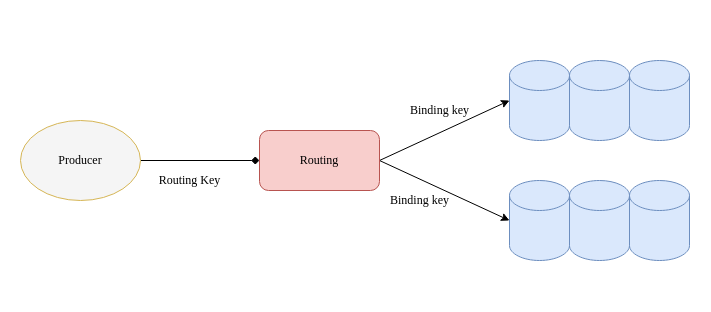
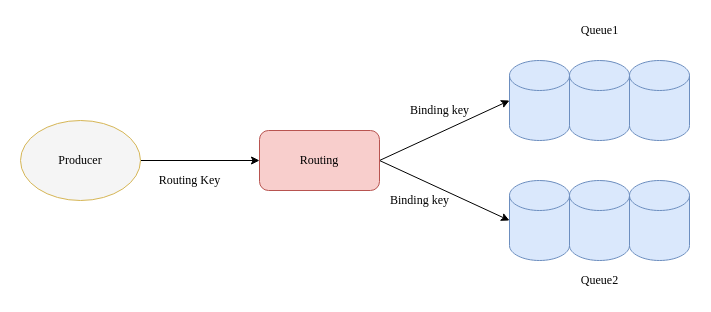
  <mxCell id="0" />
  <mxCell id="1" parent="0" />
- <mxCell id="2" style="edgeStyle=none;html=1;exitX=1;exitY=0.5;exitDx=0;exitDy=0;entryX=0;entryY=0.5;entryDx=0;entryDy=0;fontFamily=Comic Sans MS;endArrow=diamond;" edge="1" parent="1" source="3" target="6"><mxGeometry relative="1" as="geometry" /></mxCell>
+ <mxCell id="2" style="edgeStyle=none;html=1;exitX=1;exitY=0.5;exitDx=0;exitDy=0;entryX=0;entryY=0.5;entryDx=0;entryDy=0;fontFamily=Comic Sans MS;" edge="1" parent="1" source="3" target="6"><mxGeometry relative="1" as="geometry" /></mxCell>
  <mxCell id="3" value="Producer" style="ellipse;whiteSpace=wrap;html=1;fillColor=#f5f5f5;strokeColor=#d6b656;fontFamily=Comic Sans MS;" vertex="1" parent="1"><mxGeometry x="20" y="120" width="120" height="80" as="geometry" /></mxCell>
  <mxCell id="4" style="edgeStyle=none;html=1;exitX=1;exitY=0.5;exitDx=0;exitDy=0;entryX=0;entryY=0.5;entryDx=0;entryDy=0;entryPerimeter=0;fontFamily=Comic Sans MS;" edge="1" parent="1" source="6" target="7"><mxGeometry relative="1" as="geometry" /></mxCell>
  <mxCell id="5" style="edgeStyle=none;html=1;exitX=1;exitY=0.5;exitDx=0;exitDy=0;entryX=0;entryY=0.5;entryDx=0;entryDy=0;entryPerimeter=0;fontFamily=Comic Sans MS;" edge="1" parent="1" source="6" target="10"><mxGeometry relative="1" as="geometry" /></mxCell>
  <mxCell id="6" value="Routing" style="rounded=1;whiteSpace=wrap;html=1;fontFamily=Comic Sans MS;fillColor=#f8cecc;strokeColor=#b85450;" vertex="1" parent="1"><mxGeometry x="259" y="130" width="120" height="60" as="geometry" /></mxCell>
  <mxCell id="7" value="" style="shape=cylinder3;whiteSpace=wrap;html=1;boundedLbl=1;backgroundOutline=1;size=15;fontFamily=Comic Sans MS;fillColor=#dae8fc;strokeColor=#6c8ebf;" vertex="1" parent="1"><mxGeometry x="509" y="60" width="60" height="80" as="geometry" /></mxCell>
  <mxCell id="8" value="" style="shape=cylinder3;whiteSpace=wrap;html=1;boundedLbl=1;backgroundOutline=1;size=15;fontFamily=Comic Sans MS;fillColor=#dae8fc;strokeColor=#6c8ebf;" vertex="1" parent="1"><mxGeometry x="569" y="60" width="60" height="80" as="geometry" /></mxCell>
  <mxCell id="9" value="" style="shape=cylinder3;whiteSpace=wrap;html=1;boundedLbl=1;backgroundOutline=1;size=15;fontFamily=Comic Sans MS;fillColor=#dae8fc;strokeColor=#6c8ebf;" vertex="1" parent="1"><mxGeometry x="629" y="60" width="60" height="80" as="geometry" /></mxCell>
  <mxCell id="10" value="" style="shape=cylinder3;whiteSpace=wrap;html=1;boundedLbl=1;backgroundOutline=1;size=15;fontFamily=Comic Sans MS;fillColor=#dae8fc;strokeColor=#6c8ebf;" vertex="1" parent="1"><mxGeometry x="509" y="180" width="60" height="80" as="geometry" /></mxCell>
  <mxCell id="11" value="" style="shape=cylinder3;whiteSpace=wrap;html=1;boundedLbl=1;backgroundOutline=1;size=15;fontFamily=Comic Sans MS;fillColor=#dae8fc;strokeColor=#6c8ebf;" vertex="1" parent="1"><mxGeometry x="569" y="180" width="60" height="80" as="geometry" /></mxCell>
  <mxCell id="12" value="" style="shape=cylinder3;whiteSpace=wrap;html=1;boundedLbl=1;backgroundOutline=1;size=15;fontFamily=Comic Sans MS;fillColor=#dae8fc;strokeColor=#6c8ebf;" vertex="1" parent="1"><mxGeometry x="629" y="180" width="60" height="80" as="geometry" /></mxCell>
+ <mxCell id="13" value="Queue1" style="text;html=1;align=center;verticalAlign=middle;resizable=0;points=[];autosize=1;strokeColor=none;fillColor=none;fontFamily=Comic Sans MS;" vertex="1" parent="1"><mxGeometry x="569" y="20" width="60" height="20" as="geometry" /></mxCell>
+ <mxCell id="14" value="Queue2" style="text;html=1;align=center;verticalAlign=middle;resizable=0;points=[];autosize=1;strokeColor=none;fillColor=none;fontFamily=Comic Sans MS;" vertex="1" parent="1"><mxGeometry x="569" y="270" width="60" height="20" as="geometry" /></mxCell>
  <mxCell id="15" value="Routing Key" style="text;html=1;align=center;verticalAlign=middle;resizable=0;points=[];autosize=1;strokeColor=none;fillColor=none;fontFamily=Comic Sans MS;" vertex="1" parent="1"><mxGeometry x="149" y="170" width="80" height="20" as="geometry" /></mxCell>
  <mxCell id="16" value="Binding key" style="text;html=1;align=center;verticalAlign=middle;resizable=0;points=[];autosize=1;strokeColor=none;fillColor=none;fontFamily=Comic Sans MS;" vertex="1" parent="1"><mxGeometry x="399" y="100" width="80" height="20" as="geometry" /></mxCell>
  <mxCell id="17" value="Binding key" style="text;html=1;align=center;verticalAlign=middle;resizable=0;points=[];autosize=1;strokeColor=none;fillColor=none;fontFamily=Comic Sans MS;" vertex="1" parent="1"><mxGeometry x="379" y="190" width="80" height="20" as="geometry" /></mxCell>
